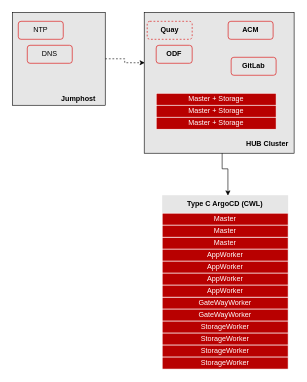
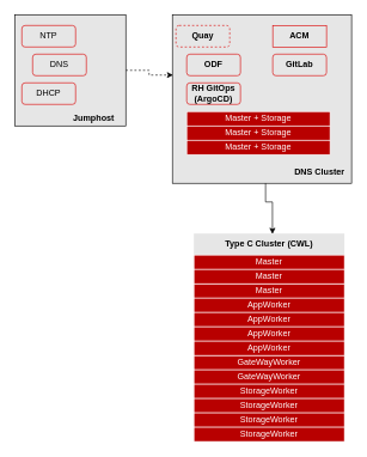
  <mxCell id="0" />
  <mxCell id="1" parent="0" />
  <mxCell id="2" style="edgeStyle=orthogonalEdgeStyle;rounded=0;orthogonalLoop=1;jettySize=auto;html=1;dashed=1;entryX=0.004;entryY=0.358;entryDx=0;entryDy=0;entryPerimeter=0;" edge="1" parent="1" source="3" target="8"><mxGeometry relative="1" as="geometry"><mxPoint x="220" y="90" as="targetPoint" /></mxGeometry></mxCell>
  <mxCell id="3" value="" style="whiteSpace=wrap;html=1;aspect=fixed;fillColor=#E6E6E6;" vertex="1" parent="1"><mxGeometry x="20" y="20" width="155" height="155" as="geometry" /></mxCell>
  <mxCell id="4" value="NTP" style="rounded=1;whiteSpace=wrap;html=1;strokeColor=#DB0000;fillColor=#E6E6E6;" vertex="1" parent="1"><mxGeometry x="30" y="35" width="75" height="30" as="geometry" /></mxCell>
  <mxCell id="5" value="DNS" style="rounded=1;whiteSpace=wrap;html=1;strokeColor=#DB0000;fillColor=#E6E6E6;" vertex="1" parent="1"><mxGeometry x="45" y="75" width="75" height="30" as="geometry" /></mxCell>
+ <mxCell id="6" value="DHCP" style="rounded=1;whiteSpace=wrap;html=1;strokeColor=#DB0000;fillColor=#E6E6E6;" vertex="1" parent="1"><mxGeometry x="30" y="115" width="75" height="30" as="geometry" /></mxCell>
  <mxCell id="7" style="edgeStyle=orthogonalEdgeStyle;rounded=0;orthogonalLoop=1;jettySize=auto;html=1;entryX=0.522;entryY=0.022;entryDx=0;entryDy=0;entryPerimeter=0;" edge="1" parent="1" target="19"><mxGeometry relative="1" as="geometry"><mxPoint x="379.48" y="345" as="targetPoint" /><mxPoint x="364.48" y="215" as="sourcePoint" /><Array as="points"><mxPoint x="370" y="216" /><mxPoint x="370" y="281" /><mxPoint x="380" y="281" /></Array></mxGeometry></mxCell>
  <mxCell id="8" value="" style="rounded=0;whiteSpace=wrap;html=1;fillColor=#E6E6E6;" vertex="1" parent="1"><mxGeometry x="240" y="20" width="250" height="235" as="geometry" /></mxCell>
  <mxCell id="9" value="&lt;b&gt;Jumphost&lt;/b&gt;" style="text;html=1;align=center;verticalAlign=middle;resizable=0;points=[];autosize=1;strokeColor=none;fillColor=none;" vertex="1" parent="1"><mxGeometry x="90" y="150" width="80" height="30" as="geometry" /></mxCell>
  <mxCell id="10" value="&lt;b&gt;Quay&lt;/b&gt;" style="rounded=1;whiteSpace=wrap;html=1;strokeColor=#DB0000;dashed=1;fillColor=#E6E6E6;" vertex="1" parent="1"><mxGeometry x="245" y="35" width="75" height="30" as="geometry" /></mxCell>
- <mxCell id="11" value="&lt;b&gt;ODF&lt;/b&gt;" style="rounded=1;whiteSpace=wrap;html=1;strokeColor=#DB0000;fillColor=#E6E6E6;" vertex="1" parent="1"><mxGeometry x="260" y="75" width="60" height="30" as="geometry" /></mxCell>
- <mxCell id="13" value="&lt;b&gt;ACM&lt;/b&gt;" style="rounded=1;whiteSpace=wrap;html=1;strokeColor=#DB0000;fillColor=#E6E6E6;" vertex="1" parent="1"><mxGeometry x="380" y="35" width="75" height="30" as="geometry" /></mxCell>
- <mxCell id="14" value="&lt;b&gt;GitLab&lt;/b&gt;" style="rounded=1;whiteSpace=wrap;html=1;strokeColor=#DB0000;fillColor=#E6E6E6;" vertex="1" parent="1"><mxGeometry x="385" y="95" width="75" height="30" as="geometry" /></mxCell>
- <mxCell id="15" value="&lt;b&gt;HUB Cluster&lt;/b&gt;" style="text;html=1;align=center;verticalAlign=middle;resizable=0;points=[];autosize=1;strokeColor=none;fillColor=none;" vertex="1" parent="1"><mxGeometry x="400" y="225" width="90" height="30" as="geometry" /></mxCell>
+ <mxCell id="11" value="&lt;b&gt;ODF&lt;/b&gt;" style="rounded=1;whiteSpace=wrap;html=1;strokeColor=#DB0000;fillColor=#E6E6E6;" vertex="1" parent="1"><mxGeometry x="260" y="75" width="75" height="30" as="geometry" /></mxCell>
+ <mxCell id="12" value="&lt;b&gt;RH GitOps&lt;br&gt;(ArgoCD)&lt;/b&gt;" style="rounded=1;whiteSpace=wrap;html=1;strokeColor=#DB0000;fillColor=#E6E6E6;" vertex="1" parent="1"><mxGeometry x="260" y="115" width="75" height="30" as="geometry" /></mxCell>
+ <mxCell id="13" value="&lt;b&gt;ACM&lt;/b&gt;" style="whiteSpace=wrap;html=1;strokeColor=#DB0000;fillColor=#E6E6E6;rounded=0;" vertex="1" parent="1"><mxGeometry x="380" y="35" width="75" height="30" as="geometry" /></mxCell>
+ <mxCell id="14" value="&lt;b&gt;GitLab&lt;/b&gt;" style="rounded=1;whiteSpace=wrap;html=1;strokeColor=#DB0000;fillColor=#E6E6E6;" vertex="1" parent="1"><mxGeometry x="380" y="75" width="75" height="30" as="geometry" /></mxCell>
+ <mxCell id="15" value="&lt;b&gt;DNS Cluster&lt;/b&gt;" style="text;html=1;align=center;verticalAlign=middle;resizable=0;points=[];autosize=1;strokeColor=none;fillColor=none;" vertex="1" parent="1"><mxGeometry x="400" y="225" width="90" height="30" as="geometry" /></mxCell>
  <mxCell id="16" value="&lt;font color=&quot;#ffffff&quot;&gt;Master + Storage&lt;/font&gt;" style="rounded=0;whiteSpace=wrap;html=1;fillColor=#B80000;strokeColor=#FFFFFF;" vertex="1" parent="1"><mxGeometry x="260" y="155" width="200" height="20" as="geometry" /></mxCell>
  <mxCell id="17" value="&lt;font color=&quot;#ffffff&quot;&gt;Master + Storage&lt;/font&gt;" style="rounded=0;whiteSpace=wrap;html=1;fillColor=#B80000;strokeColor=#FFFFFF;" vertex="1" parent="1"><mxGeometry x="260" y="175" width="200" height="20" as="geometry" /></mxCell>
  <mxCell id="18" value="&lt;font color=&quot;#ffffff&quot;&gt;Master + Storage&lt;/font&gt;" style="rounded=0;whiteSpace=wrap;html=1;fillColor=#B80000;strokeColor=#FFFFFF;" vertex="1" parent="1"><mxGeometry x="260" y="195" width="200" height="20" as="geometry" /></mxCell>
- <mxCell id="19" value="&lt;b&gt;Type C ArgoCD (CWL)&lt;/b&gt;" style="rounded=0;whiteSpace=wrap;html=1;fillColor=#E6E6E6;strokeColor=none;" vertex="1" parent="1"><mxGeometry x="270" y="325" width="210" height="30" as="geometry" /></mxCell>
+ <mxCell id="19" value="&lt;b&gt;Type C Cluster (CWL)&lt;/b&gt;" style="rounded=0;whiteSpace=wrap;html=1;fillColor=#E6E6E6;strokeColor=none;" vertex="1" parent="1"><mxGeometry x="270" y="325" width="210" height="30" as="geometry" /></mxCell>
  <mxCell id="20" value="&lt;font color=&quot;#ffffff&quot;&gt;Master&lt;/font&gt;" style="rounded=0;whiteSpace=wrap;html=1;fillColor=#B80000;strokeColor=#FFFFFF;" vertex="1" parent="1"><mxGeometry x="270" y="355" width="210" height="20" as="geometry" /></mxCell>
  <mxCell id="21" value="&lt;font color=&quot;#ffffff&quot;&gt;Master&lt;/font&gt;" style="rounded=0;whiteSpace=wrap;html=1;fillColor=#B80000;strokeColor=#FFFFFF;" vertex="1" parent="1"><mxGeometry x="270" y="395" width="210" height="20" as="geometry" /></mxCell>
  <mxCell id="22" value="&lt;font color=&quot;#ffffff&quot;&gt;Master&lt;/font&gt;" style="rounded=0;whiteSpace=wrap;html=1;fillColor=#B80000;strokeColor=#FFFFFF;" vertex="1" parent="1"><mxGeometry x="270" y="375" width="210" height="20" as="geometry" /></mxCell>
  <mxCell id="23" value="&lt;font color=&quot;#ffffff&quot;&gt;AppWorker&lt;/font&gt;" style="rounded=0;whiteSpace=wrap;html=1;fillColor=#B80000;strokeColor=#FFFFFF;" vertex="1" parent="1"><mxGeometry x="270" y="415" width="210" height="20" as="geometry" /></mxCell>
  <mxCell id="24" value="&lt;span style=&quot;color: rgb(255, 255, 255);&quot;&gt;AppWorker&lt;/span&gt;" style="rounded=0;whiteSpace=wrap;html=1;fillColor=#B80000;strokeColor=#FFFFFF;" vertex="1" parent="1"><mxGeometry x="270" y="435" width="210" height="20" as="geometry" /></mxCell>
  <mxCell id="25" value="&lt;span style=&quot;color: rgb(255, 255, 255);&quot;&gt;GateWayWorker&lt;/span&gt;" style="rounded=0;whiteSpace=wrap;html=1;fillColor=#B80000;strokeColor=#FFFFFF;" vertex="1" parent="1"><mxGeometry x="270" y="495" width="210" height="20" as="geometry" /></mxCell>
  <mxCell id="26" value="&lt;span style=&quot;color: rgb(255, 255, 255);&quot;&gt;AppWorker&lt;/span&gt;" style="rounded=0;whiteSpace=wrap;html=1;fillColor=#B80000;strokeColor=#FFFFFF;" vertex="1" parent="1"><mxGeometry x="270" y="455" width="210" height="20" as="geometry" /></mxCell>
  <mxCell id="27" value="&lt;span style=&quot;color: rgb(255, 255, 255);&quot;&gt;AppWorker&lt;/span&gt;" style="rounded=0;whiteSpace=wrap;html=1;fillColor=#B80000;strokeColor=#FFFFFF;" vertex="1" parent="1"><mxGeometry x="270" y="475" width="210" height="20" as="geometry" /></mxCell>
  <mxCell id="28" value="&lt;span style=&quot;color: rgb(255, 255, 255);&quot;&gt;GateWayWorker&lt;/span&gt;" style="rounded=0;whiteSpace=wrap;html=1;fillColor=#B80000;strokeColor=#FFFFFF;" vertex="1" parent="1"><mxGeometry x="270" y="515" width="210" height="20" as="geometry" /></mxCell>
  <mxCell id="29" value="&lt;font color=&quot;#ffffff&quot;&gt;StorageWorker&lt;/font&gt;" style="rounded=0;whiteSpace=wrap;html=1;fillColor=#B80000;strokeColor=#FFFFFF;" vertex="1" parent="1"><mxGeometry x="270" y="535" width="210" height="20" as="geometry" /></mxCell>
  <mxCell id="30" value="&lt;span style=&quot;color: rgb(255, 255, 255);&quot;&gt;StorageWorker&lt;/span&gt;" style="rounded=0;whiteSpace=wrap;html=1;fillColor=#B80000;strokeColor=#FFFFFF;" vertex="1" parent="1"><mxGeometry x="270" y="555" width="210" height="20" as="geometry" /></mxCell>
  <mxCell id="31" value="&lt;span style=&quot;color: rgb(255, 255, 255);&quot;&gt;StorageWorker&lt;/span&gt;" style="rounded=0;whiteSpace=wrap;html=1;fillColor=#B80000;strokeColor=#FFFFFF;" vertex="1" parent="1"><mxGeometry x="270" y="575" width="210" height="20" as="geometry" /></mxCell>
  <mxCell id="32" value="&lt;span style=&quot;color: rgb(255, 255, 255);&quot;&gt;StorageWorker&lt;/span&gt;" style="rounded=0;whiteSpace=wrap;html=1;fillColor=#B80000;strokeColor=#FFFFFF;" vertex="1" parent="1"><mxGeometry x="270" y="595" width="210" height="20" as="geometry" /></mxCell>
